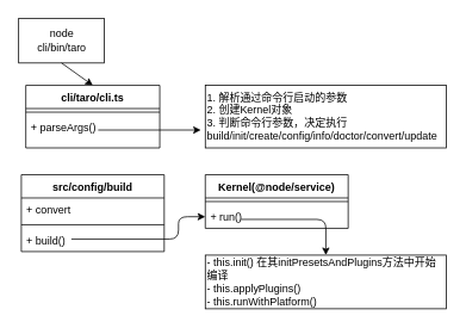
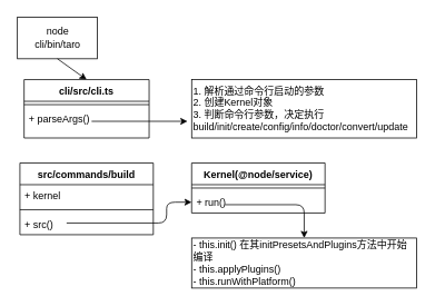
  <mxCell id="0" />
  <mxCell id="1" parent="0" />
  <mxCell id="2" value="node&lt;br&gt;cli/bin/taro" style="html=1;" parent="1" vertex="1"><mxGeometry x="20" y="20" width="96" height="50" as="geometry" /></mxCell>
  <mxCell id="3" value="" style="endArrow=classic;html=1;exitX=0.5;exitY=1;exitDx=0;exitDy=0;entryX=0.5;entryY=0;entryDx=0;entryDy=0;" parent="1" source="2" target="4" edge="1"><mxGeometry relative="1" as="geometry"><mxPoint x="99" y="325" as="sourcePoint" /><mxPoint x="199" y="325" as="targetPoint" /></mxGeometry></mxCell>
- <mxCell id="4" value="cli/taro/cli.ts" style="swimlane;fontStyle=1;align=center;verticalAlign=top;childLayout=stackLayout;horizontal=1;startSize=26;horizontalStack=0;resizeParent=1;resizeParentMax=0;resizeLast=0;collapsible=1;marginBottom=0;" parent="1" vertex="1"><mxGeometry x="28" y="95" width="150" height="70" as="geometry" /></mxCell>
+ <mxCell id="4" value="cli/src/cli.ts" style="swimlane;fontStyle=1;align=center;verticalAlign=top;childLayout=stackLayout;horizontal=1;startSize=26;horizontalStack=0;resizeParent=1;resizeParentMax=0;resizeLast=0;collapsible=1;marginBottom=0;" parent="1" vertex="1"><mxGeometry x="28" y="95" width="150" height="70" as="geometry" /></mxCell>
  <mxCell id="5" value="" style="line;strokeWidth=1;fillColor=none;align=left;verticalAlign=middle;spacingTop=-1;spacingLeft=3;spacingRight=3;rotatable=0;labelPosition=right;points=[];portConstraint=eastwest;" parent="4" vertex="1"><mxGeometry y="26" width="150" height="8" as="geometry" /></mxCell>
  <mxCell id="6" value="+ parseArgs()" style="text;strokeColor=none;fillColor=none;align=left;verticalAlign=top;spacingLeft=4;spacingRight=4;overflow=hidden;rotatable=0;points=[[0,0.5],[1,0.5]];portConstraint=eastwest;" parent="4" vertex="1"><mxGeometry y="34" width="150" height="36" as="geometry" /></mxCell>
  <mxCell id="7" value="1. 解析通过命令行启动的参数&lt;br&gt;2. 创建Kernel对象&lt;br&gt;3. 判断命令行参数，决定执行build/init/create/config/info/doctor/convert/update" style="rounded=0;whiteSpace=wrap;html=1;align=left;" parent="1" vertex="1"><mxGeometry x="229" y="95" width="270" height="70" as="geometry" /></mxCell>
  <mxCell id="8" value="" style="endArrow=classic;html=1;" parent="1" edge="1"><mxGeometry width="50" height="50" relative="1" as="geometry"><mxPoint x="109" y="145" as="sourcePoint" /><mxPoint x="224" y="145" as="targetPoint" /><Array as="points" /></mxGeometry></mxCell>
- <mxCell id="9" value="src/config/build" style="swimlane;fontStyle=1;align=center;verticalAlign=top;childLayout=stackLayout;horizontal=1;startSize=26;horizontalStack=0;resizeParent=1;resizeParentMax=0;resizeLast=0;collapsible=1;marginBottom=0;" parent="1" vertex="1"><mxGeometry x="23" y="195" width="160" height="86" as="geometry" /></mxCell>
- <mxCell id="10" value="+ convert" style="text;strokeColor=none;fillColor=none;align=left;verticalAlign=top;spacingLeft=4;spacingRight=4;overflow=hidden;rotatable=0;points=[[0,0.5],[1,0.5]];portConstraint=eastwest;" parent="9" vertex="1"><mxGeometry y="26" width="160" height="26" as="geometry" /></mxCell>
+ <mxCell id="9" value="src/commands/build" style="swimlane;fontStyle=1;align=center;verticalAlign=top;childLayout=stackLayout;horizontal=1;startSize=26;horizontalStack=0;resizeParent=1;resizeParentMax=0;resizeLast=0;collapsible=1;marginBottom=0;" parent="1" vertex="1"><mxGeometry x="23" y="195" width="160" height="86" as="geometry" /></mxCell>
+ <mxCell id="10" value="+ kernel" style="text;strokeColor=none;fillColor=none;align=left;verticalAlign=top;spacingLeft=4;spacingRight=4;overflow=hidden;rotatable=0;points=[[0,0.5],[1,0.5]];portConstraint=eastwest;" parent="9" vertex="1"><mxGeometry y="26" width="160" height="26" as="geometry" /></mxCell>
  <mxCell id="11" value="" style="line;strokeWidth=1;fillColor=none;align=left;verticalAlign=middle;spacingTop=-1;spacingLeft=3;spacingRight=3;rotatable=0;labelPosition=right;points=[];portConstraint=eastwest;" parent="9" vertex="1"><mxGeometry y="52" width="160" height="8" as="geometry" /></mxCell>
  <mxCell id="12" value="" style="endArrow=classic;html=1;entryX=0;entryY=0.5;entryDx=0;entryDy=0;" edge="1" parent="9" target="17"><mxGeometry width="50" height="50" relative="1" as="geometry"><mxPoint x="56" y="72" as="sourcePoint" /><mxPoint x="176" y="52" as="targetPoint" /><Array as="points"><mxPoint x="176" y="72" /><mxPoint x="176" y="47" /></Array></mxGeometry></mxCell>
- <mxCell id="13" value="+ build()" style="text;strokeColor=none;fillColor=none;align=left;verticalAlign=top;spacingLeft=4;spacingRight=4;overflow=hidden;rotatable=0;points=[[0,0.5],[1,0.5]];portConstraint=eastwest;" parent="9" vertex="1"><mxGeometry y="60" width="160" height="26" as="geometry" /></mxCell>
+ <mxCell id="13" value="+ src()" style="text;strokeColor=none;fillColor=none;align=left;verticalAlign=top;spacingLeft=4;spacingRight=4;overflow=hidden;rotatable=0;points=[[0,0.5],[1,0.5]];portConstraint=eastwest;" parent="9" vertex="1"><mxGeometry y="60" width="160" height="26" as="geometry" /></mxCell>
  <mxCell id="14" value="Kernel(@node/service)" style="swimlane;fontStyle=1;align=center;verticalAlign=top;childLayout=stackLayout;horizontal=1;startSize=26;horizontalStack=0;resizeParent=1;resizeParentMax=0;resizeLast=0;collapsible=1;marginBottom=0;" parent="1" vertex="1"><mxGeometry x="229" y="195" width="160" height="60" as="geometry" /></mxCell>
  <mxCell id="15" value="" style="line;strokeWidth=1;fillColor=none;align=left;verticalAlign=middle;spacingTop=-1;spacingLeft=3;spacingRight=3;rotatable=0;labelPosition=right;points=[];portConstraint=eastwest;" parent="14" vertex="1"><mxGeometry y="26" width="160" height="8" as="geometry" /></mxCell>
  <mxCell id="16" value="" style="endArrow=classic;html=1;entryX=0.5;entryY=0;entryDx=0;entryDy=0;" edge="1" parent="14" target="18"><mxGeometry width="50" height="50" relative="1" as="geometry"><mxPoint x="40" y="50" as="sourcePoint" /><mxPoint x="90" as="targetPoint" /><Array as="points"><mxPoint x="135" y="50" /></Array></mxGeometry></mxCell>
  <mxCell id="17" value="+ run()" style="text;strokeColor=none;fillColor=none;align=left;verticalAlign=top;spacingLeft=4;spacingRight=4;overflow=hidden;rotatable=0;points=[[0,0.5],[1,0.5]];portConstraint=eastwest;" parent="14" vertex="1"><mxGeometry y="34" width="160" height="26" as="geometry" /></mxCell>
  <mxCell id="18" value="- this.init() 在其initPresetsAndPlugins方法中开始编译&lt;br&gt;- this.applyPlugins()&lt;br&gt;- this.runWithPlatform()" style="rounded=0;whiteSpace=wrap;html=1;align=left;" vertex="1" parent="1"><mxGeometry x="229" y="285" width="270" height="60" as="geometry" /></mxCell>
